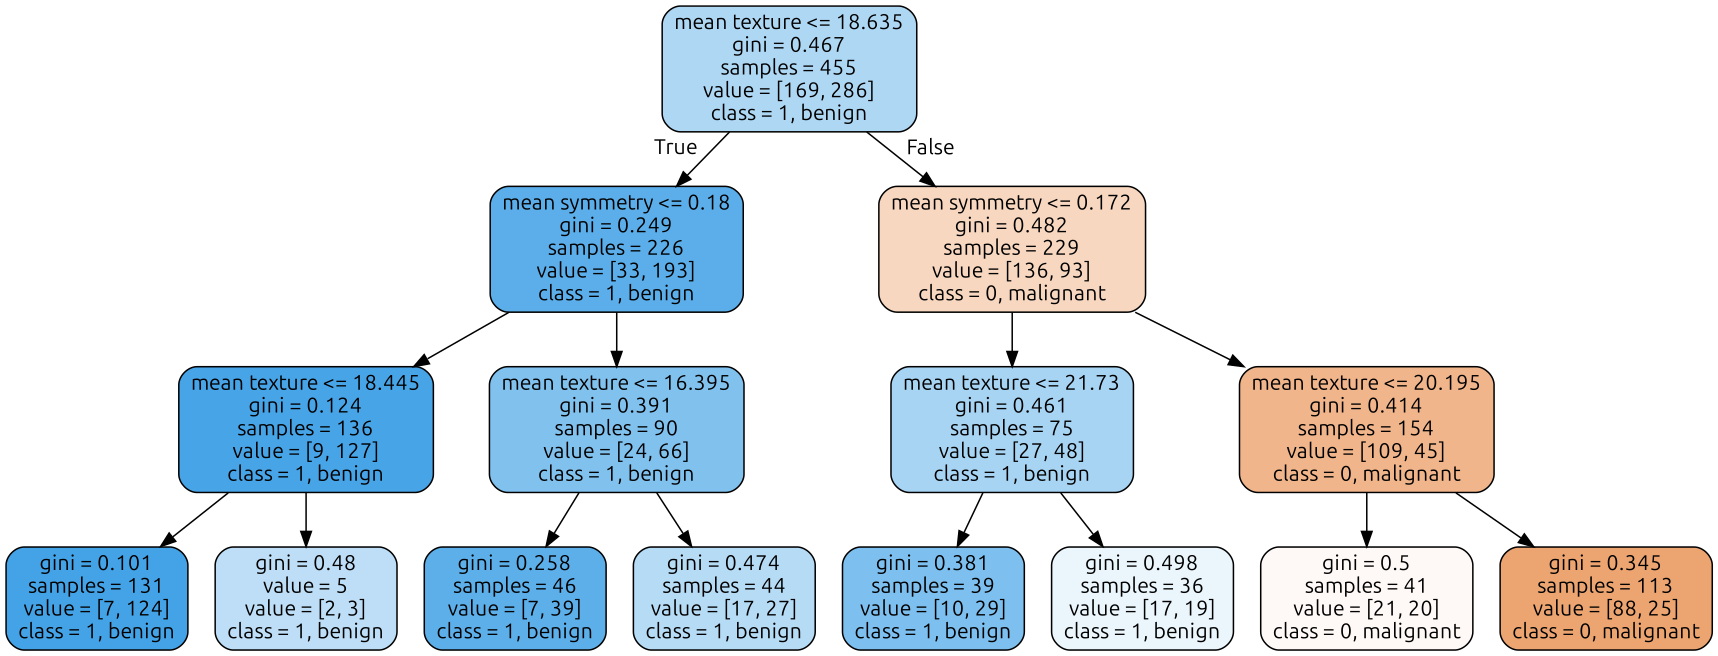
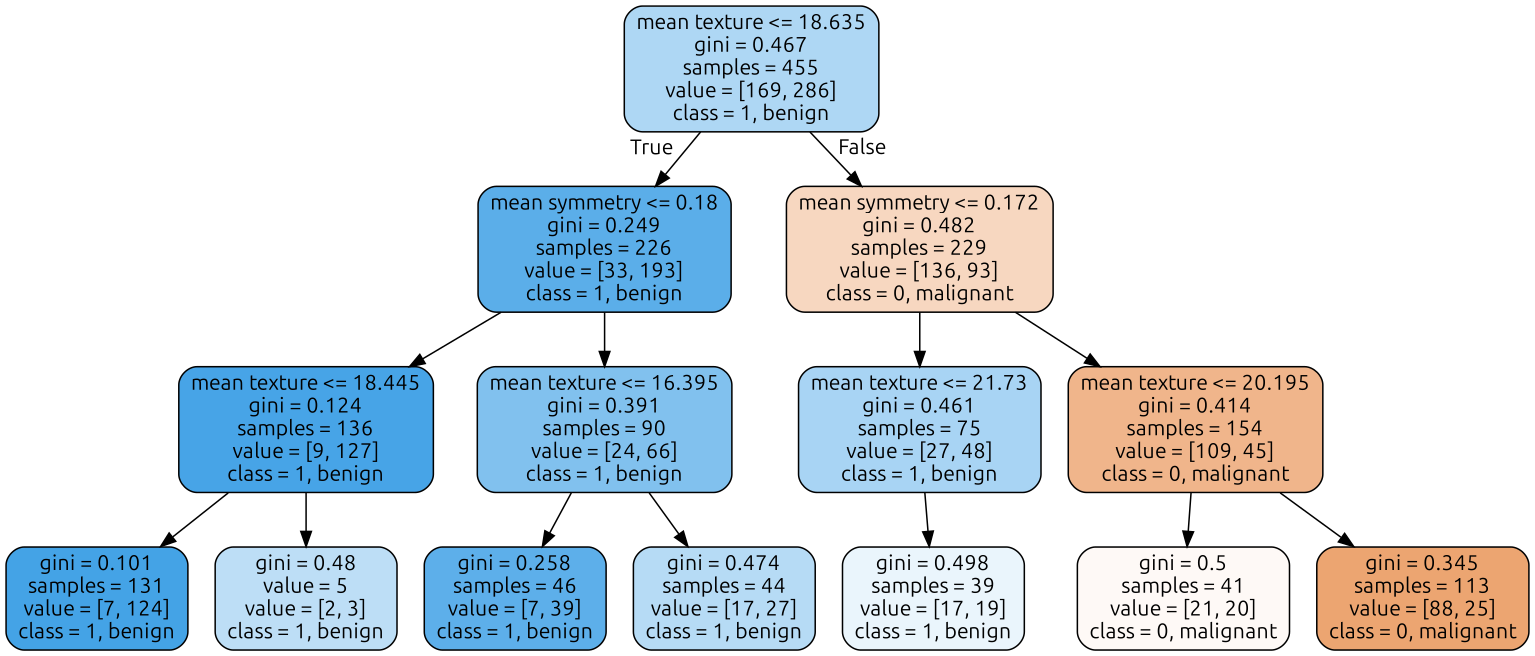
  digraph {
    fontname=Ubuntu
    node [color=black fontname=Ubuntu shape=box style="filled, rounded"]
    edge [fontname=Ubuntu]
    n1 [fillcolor="#aed7f4" label="mean texture <= 18.635\ngini = 0.467\nsamples = 455\nvalue = [169, 286]\nclass = 1, benign"]
    n2 [fillcolor="#5baee9" label="mean symmetry <= 0.18\ngini = 0.249\nsamples = 226\nvalue = [33, 193]\nclass = 1, benign"]
    n3 [fillcolor="#f7d7c0" label="mean symmetry <= 0.172\ngini = 0.482\nsamples = 229\nvalue = [136, 93]\nclass = 0, malignant"]
    n4 [fillcolor="#47a4e7" label="mean texture <= 18.445\ngini = 0.124\nsamples = 136\nvalue = [9, 127]\nclass = 1, benign"]
    n5 [fillcolor="#81c1ee" label="mean texture <= 16.395\ngini = 0.391\nsamples = 90\nvalue = [24, 66]\nclass = 1, benign"]
    n6 [fillcolor="#a8d4f4" label="mean texture <= 21.73\ngini = 0.461\nsamples = 75\nvalue = [27, 48]\nclass = 1, benign"]
    n7 [fillcolor="#f0b58b" label="mean texture <= 20.195\ngini = 0.414\nsamples = 154\nvalue = [109, 45]\nclass = 0, malignant"]
    n8 [fillcolor="#44a3e6" label="gini = 0.101\nsamples = 131\nvalue = [7, 124]\nclass = 1, benign"]
    n9 [fillcolor="#bddef6" label="gini = 0.48\nvalue = 5\nvalue = [2, 3]\nclass = 1, benign"]
    n10 [fillcolor="#5dafea" label="gini = 0.258\nsamples = 46\nvalue = [7, 39]\nclass = 1, benign"]
    n11 [fillcolor="#b6dbf5" label="gini = 0.474\nsamples = 44\nvalue = [17, 27]\nclass = 1, benign"]
-   n12 [fillcolor="#7dbfee" label="gini = 0.381\nsamples = 39\nvalue = [10, 29]\nclass = 1, benign"]
-   n13 [fillcolor="#eaf5fc" label="gini = 0.498\nsamples = 36\nvalue = [17, 19]\nclass = 1, benign"]
+   n13 [fillcolor="#eaf5fc" label="gini = 0.498\nsamples = 39\nvalue = [17, 19]\nclass = 1, benign"]
    n14 [fillcolor="#fef9f6" label="gini = 0.5\nsamples = 41\nvalue = [21, 20]\nclass = 0, malignant"]
    n15 [fillcolor="#eca571" label="gini = 0.345\nsamples = 113\nvalue = [88, 25]\nclass = 0, malignant"]
    n1 -> n2 [headlabel=True labelangle=45 labeldistance=2.5]
    n1 -> n3 [headlabel=False labelangle=-45 labeldistance=2.5]
    n2 -> n4
    n2 -> n5
    n3 -> n6
    n3 -> n7
    n4 -> n8
    n4 -> n9
    n5 -> n10
    n5 -> n11
-   n6 -> n12
    n6 -> n13
    n7 -> n14
    n7 -> n15
  }
